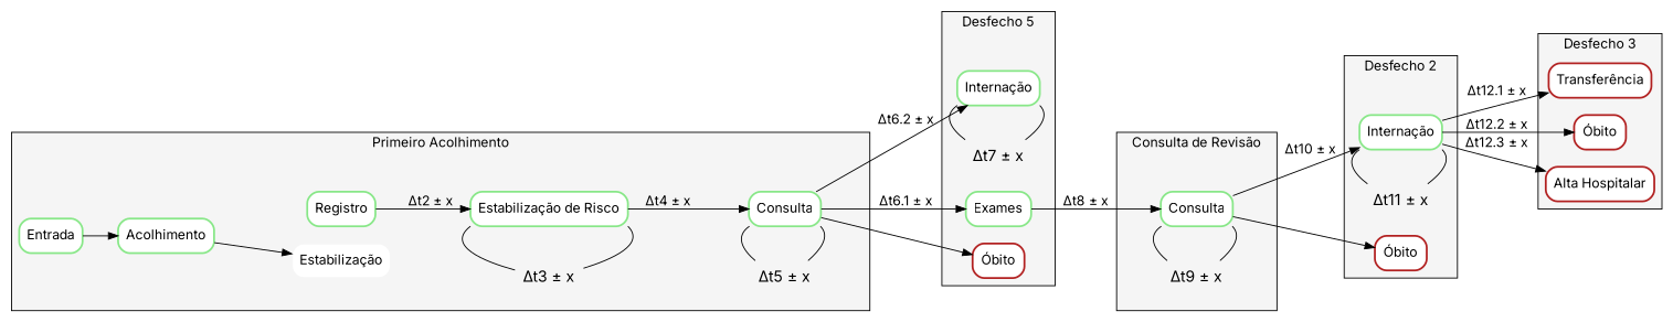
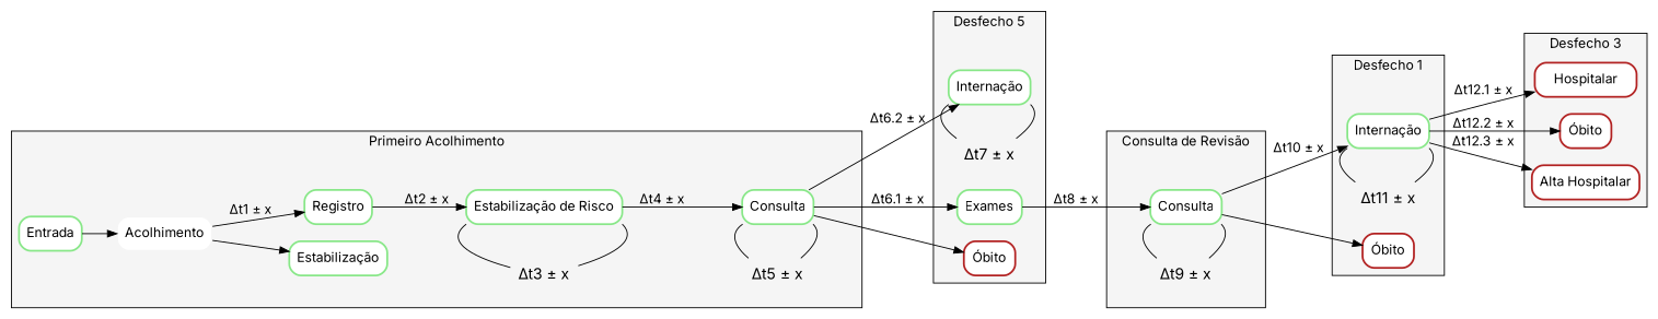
  digraph {
    compound=true
    fontname=Inter
    rankdir=LR
    ranksep=0.5
    node [color="#88E788" fillcolor=white fontname=Inter penwidth=2 shape=box style="filled, rounded"]
    edge [fontname=Inter]
    n1 [label="Estabilização de Risco"]
    n2 [color="#F5F5F5" fillcolor="#F5F5F5" fontsize=16 label="Δt3 ± x" penwidth=0 style=filled]
    n3 [label=Consulta]
    n4 [color="#F5F5F5" fillcolor="#F5F5F5" fontsize=16 label="Δt5 ± x" penwidth=0 style=filled]
    n5 [label=Entrada]
-   n6 [label=Acolhimento]
-   n7 [color="#F5F5F5" label="Estabilização"]
+   n6 [color="#F5F5F5" label=Acolhimento]
+   n7 [label="Estabilização"]
    n8 [label=Registro]
    n9 [label="Internação"]
    n10 [color="#F5F5F5" fillcolor="#F5F5F5" fontsize=16 label="Δt7 ± x" penwidth=0 style=filled]
    n11 [label=Exames]
    n12 [color="#b22222" label="Óbito"]
    n13 [label=Consulta]
    n14 [color="#F5F5F5" fillcolor="#F5F5F5" fontsize=16 label="Δt9 ± x" penwidth=0 style=filled]
    n15 [label="Internação"]
    n16 [color="#F5F5F5" fillcolor="#F5F5F5" fontsize=16 label="Δt11 ± x" penwidth=0 style=filled]
    n17 [color="#b22222" label="Óbito"]
-   n18 [color="#b22222" label="Transferência"]
+   n18 [color="#b22222" label=Hospitalar]
    n19 [color="#b22222" label="Óbito"]
    n20 [color="#b22222" label="Alta Hospitalar"]
    subgraph cluster_1 {
      fillcolor="#F5F5F5"
      label="Primeiro Acolhimento"
      ranksep=0.2
      style=filled
      n5
      n6
      n7
      n8
      subgraph cluster_2 {
        fillcolor="#F5F5F5"
        label="Primeiro Atendimento"
        rankdir=TB
        ranksep=0.2
        style=invis
        n1
        n2
      }
      subgraph cluster_3 {
        fillcolor="#F5F5F5"
        label="Primeiro Atendimento"
        rankdir=TB
        ranksep=0.2
        style=invis
        n3
        n4
      }
    }
    subgraph cluster_4 {
      fillcolor="#F5F5F5"
      label="Desfecho 5"
      style=filled
      n11
      n12
      subgraph cluster_5 {
        fillcolor="#F5F5F5"
        label="Desfecho 1"
        rankdir=TB
        style=invis
        n9
        n10
      }
    }
    subgraph cluster_6 {
      fillcolor="#F5F5F5"
      label="Consulta de Revisão"
      style=filled
      subgraph cluster_7 {
        fillcolor="#F5F5F5"
        label="Consulta de Revisão"
        rankdir=TB
        style=invis
        n13
        n14
      }
    }
    subgraph cluster_8 {
      fillcolor="#F5F5F5"
-     label="Desfecho 2"
+     label="Desfecho 1"
      style=filled
      n17
      subgraph cluster_9 {
        fillcolor="#F5F5F5"
        label="Desfecho 2"
        rankdir=TB
        style=invis
        n15
        n16
      }
    }
    subgraph cluster_10 {
      fillcolor="#F5F5F5"
      label="Desfecho 3"
      ranksep=1
      style=filled
      n18
      n19
      n20
    }
    n1 -> n2 [arrowhead=none constraint=false dir=none headport=center tailport=sw]
    n1 -> n3 [label="Δt4 ± x"]
    n2 -> n1 [arrowhead=none constraint=false dir=none headport=se tailport=center]
    n3 -> n4 [arrowhead=none constraint=false dir=none headport=center tailport=sw]
    n3 -> n9 [label="Δt6.2 ± x"]
    n3 -> n11 [label="Δt6.1 ± x"]
    n3 -> n12
    n4 -> n3 [arrowhead=none constraint=false dir=none headport=se tailport=center]
    n5 -> n6
    n6 -> n7
+   n6 -> n8 [label="Δt1 ± x"]
    n8 -> n1 [label="Δt2 ± x"]
    n9 -> n10 [arrowhead=none constraint=false dir=none headport=center tailport=sw]
    n10 -> n9 [arrowhead=none constraint=false dir=none headport=se tailport=center]
    n11 -> n13 [label="Δt8 ± x"]
    n13 -> n14 [arrowhead=none constraint=false dir=none headport=center tailport=sw]
    n13 -> n15 [label="Δt10 ± x"]
    n13 -> n17
    n14 -> n13 [arrowhead=none constraint=false dir=none headport=se tailport=center]
    n15 -> n16 [arrowhead=none constraint=false dir=none headport=center tailport=sw]
    n15 -> n18 [label="Δt12.1 ± x"]
    n15 -> n19 [label="Δt12.2 ± x"]
    n15 -> n20 [label="Δt12.3 ± x"]
    n16 -> n15 [arrowhead=none constraint=false dir=none headport=se tailport=center]
  }
